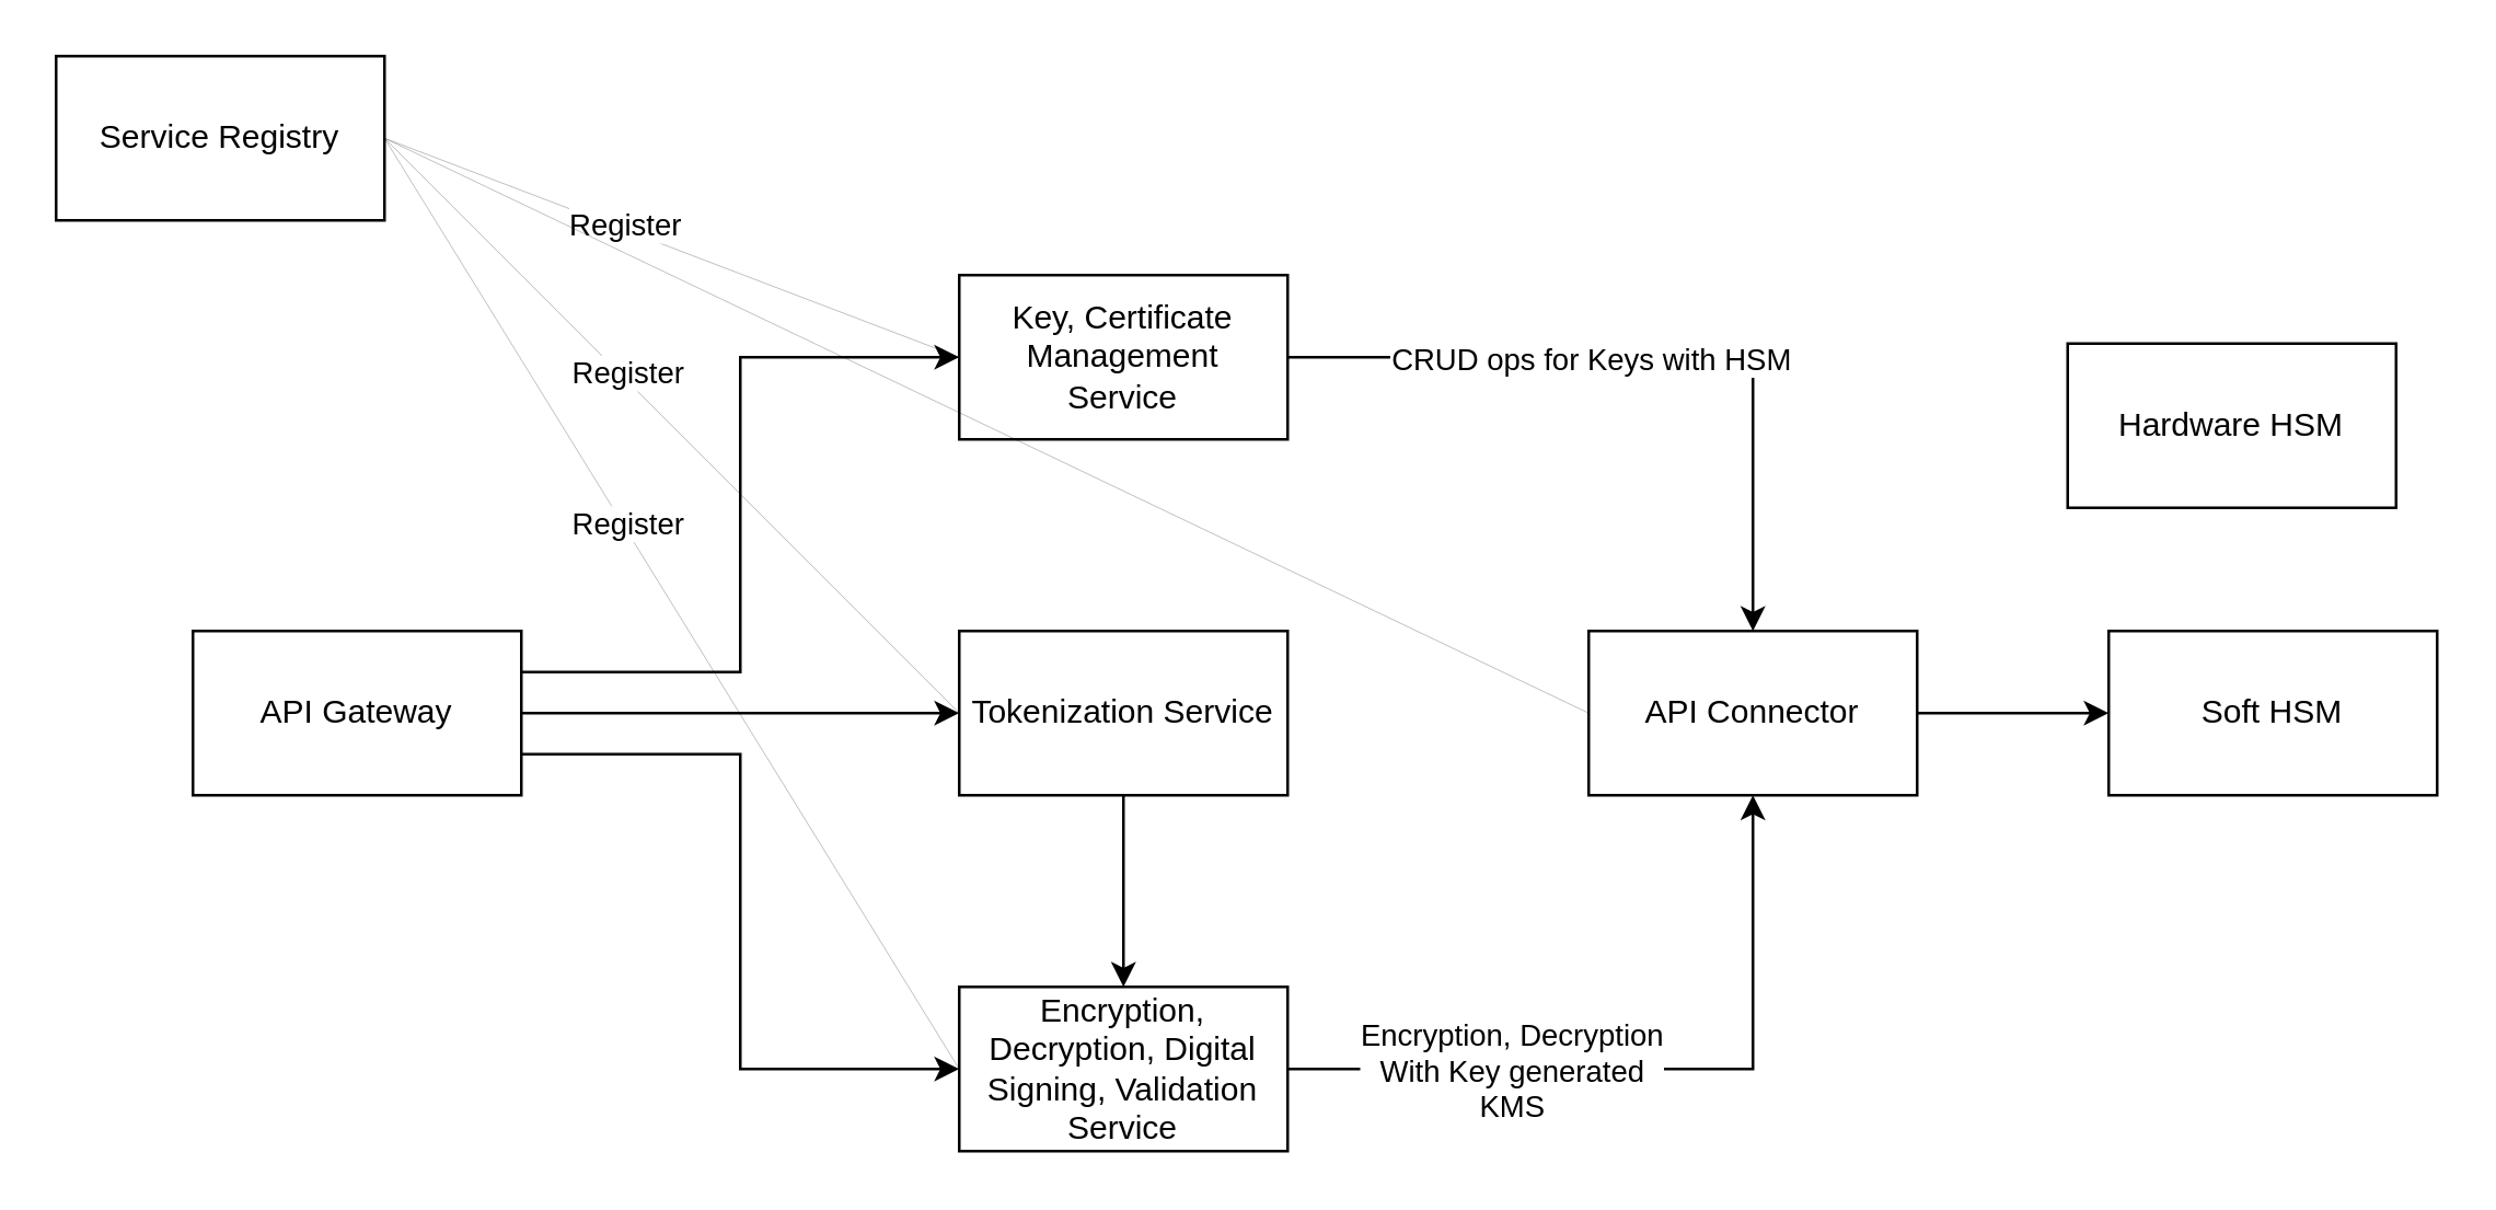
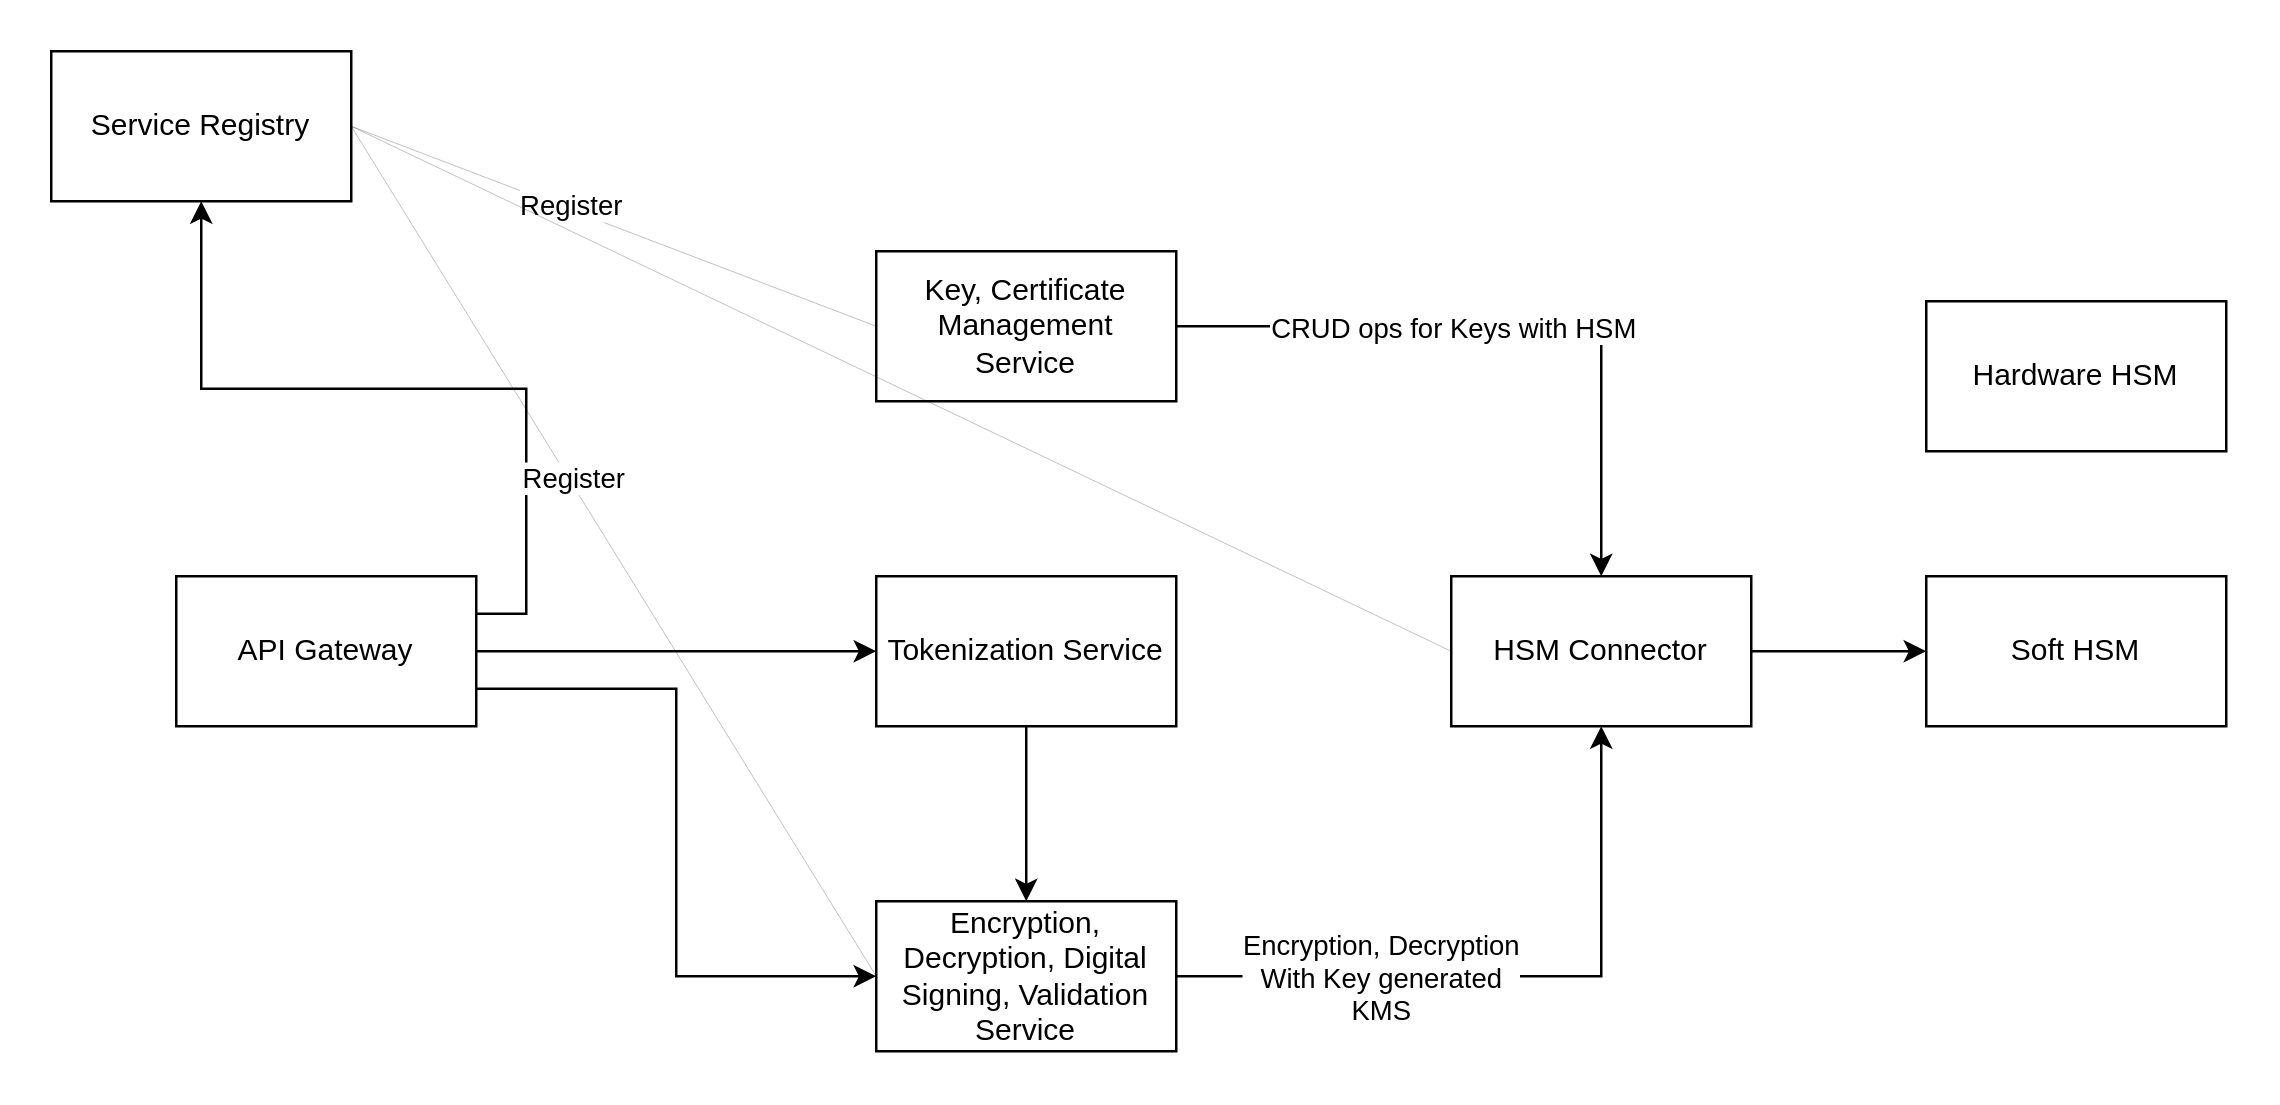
  <mxCell id="0" />
  <mxCell id="1" parent="0" />
  <mxCell id="2" style="edgeStyle=orthogonalEdgeStyle;rounded=0;orthogonalLoop=1;jettySize=auto;html=1;exitX=0.5;exitY=1;exitDx=0;exitDy=0;entryX=0.5;entryY=0;entryDx=0;entryDy=0;strokeWidth=1;" edge="1" parent="1" source="3" target="10"><mxGeometry relative="1" as="geometry" /></mxCell>
  <mxCell id="3" value="Tokenization Service" style="rounded=0;whiteSpace=wrap;html=1;" vertex="1" parent="1"><mxGeometry x="350" y="230" width="120" height="60" as="geometry" /></mxCell>
- <mxCell id="4" style="edgeStyle=orthogonalEdgeStyle;rounded=0;orthogonalLoop=1;jettySize=auto;html=1;exitX=1;exitY=0.25;exitDx=0;exitDy=0;entryX=0;entryY=0.5;entryDx=0;entryDy=0;" edge="1" parent="1" source="7" target="13"><mxGeometry relative="1" as="geometry" /></mxCell>
+ <mxCell id="4" style="edgeStyle=orthogonalEdgeStyle;rounded=0;orthogonalLoop=1;jettySize=auto;html=1;exitX=1;exitY=0.25;exitDx=0;exitDy=0;" edge="1" parent="1" source="7" target="15"><mxGeometry relative="1" as="geometry" /></mxCell>
  <mxCell id="5" style="edgeStyle=orthogonalEdgeStyle;rounded=0;orthogonalLoop=1;jettySize=auto;html=1;exitX=1;exitY=0.5;exitDx=0;exitDy=0;entryX=0;entryY=0.5;entryDx=0;entryDy=0;" edge="1" parent="1" source="7" target="3"><mxGeometry relative="1" as="geometry" /></mxCell>
  <mxCell id="6" style="edgeStyle=orthogonalEdgeStyle;rounded=0;orthogonalLoop=1;jettySize=auto;html=1;exitX=1;exitY=0.75;exitDx=0;exitDy=0;entryX=0;entryY=0.5;entryDx=0;entryDy=0;" edge="1" parent="1" source="7" target="10"><mxGeometry relative="1" as="geometry" /></mxCell>
  <mxCell id="7" value="API Gateway" style="rounded=0;whiteSpace=wrap;html=1;" vertex="1" parent="1"><mxGeometry x="70" y="230" width="120" height="60" as="geometry" /></mxCell>
  <mxCell id="8" style="edgeStyle=orthogonalEdgeStyle;rounded=0;orthogonalLoop=1;jettySize=auto;html=1;exitX=1;exitY=0.5;exitDx=0;exitDy=0;entryX=0.5;entryY=1;entryDx=0;entryDy=0;strokeWidth=1;" edge="1" parent="1" source="10" target="23"><mxGeometry relative="1" as="geometry" /></mxCell>
  <mxCell id="9" value="Encryption, Decryption&lt;br&gt;With Key generated&lt;br&gt;KMS" style="edgeLabel;html=1;align=center;verticalAlign=middle;resizable=0;points=[];" vertex="1" connectable="0" parent="8"><mxGeometry x="-0.763" y="-3" relative="1" as="geometry"><mxPoint x="49" y="-3" as="offset" /></mxGeometry></mxCell>
  <mxCell id="10" value="Encryption, Decryption, Digital Signing, Validation Service" style="rounded=0;whiteSpace=wrap;html=1;" vertex="1" parent="1"><mxGeometry x="350" y="360" width="120" height="60" as="geometry" /></mxCell>
  <mxCell id="11" style="edgeStyle=orthogonalEdgeStyle;rounded=0;orthogonalLoop=1;jettySize=auto;html=1;exitX=1;exitY=0.5;exitDx=0;exitDy=0;entryX=0.5;entryY=0;entryDx=0;entryDy=0;strokeWidth=1;" edge="1" parent="1" source="13" target="23"><mxGeometry relative="1" as="geometry" /></mxCell>
  <mxCell id="12" value="CRUD ops for Keys with HSM" style="edgeLabel;html=1;align=center;verticalAlign=middle;resizable=0;points=[];" vertex="1" connectable="0" parent="11"><mxGeometry x="-0.538" relative="1" as="geometry"><mxPoint x="48" as="offset" /></mxGeometry></mxCell>
  <mxCell id="13" value="Key, Certificate Management&lt;br&gt;Service" style="rounded=0;whiteSpace=wrap;html=1;" vertex="1" parent="1"><mxGeometry x="350" y="100" width="120" height="60" as="geometry" /></mxCell>
  <mxCell id="14" value="Soft HSM" style="rounded=0;whiteSpace=wrap;html=1;" vertex="1" parent="1"><mxGeometry x="770" y="230" width="120" height="60" as="geometry" /></mxCell>
  <mxCell id="15" value="Service Registry" style="rounded=0;whiteSpace=wrap;html=1;" vertex="1" parent="1"><mxGeometry x="20" y="20" width="120" height="60" as="geometry" /></mxCell>
  <mxCell id="16" value="" style="endArrow=none;dashed=1;html=1;dashPattern=1 3;strokeWidth=0;rounded=0;exitX=1;exitY=0.5;exitDx=0;exitDy=0;entryX=0;entryY=0.5;entryDx=0;entryDy=0;" edge="1" parent="1" source="15" target="10"><mxGeometry width="50" height="50" relative="1" as="geometry"><mxPoint x="140" y="170" as="sourcePoint" /><mxPoint x="390" y="180" as="targetPoint" /></mxGeometry></mxCell>
  <mxCell id="17" value="Register" style="edgeLabel;html=1;align=center;verticalAlign=middle;resizable=0;points=[];" vertex="1" connectable="0" parent="16"><mxGeometry x="-0.171" y="2" relative="1" as="geometry"><mxPoint as="offset" /></mxGeometry></mxCell>
- <mxCell id="18" value="" style="endArrow=none;dashed=1;html=1;dashPattern=1 3;strokeWidth=0;rounded=0;exitX=1;exitY=0.5;exitDx=0;exitDy=0;entryX=0;entryY=0.5;entryDx=0;entryDy=0;" edge="1" parent="1" source="15" target="3"><mxGeometry width="50" height="50" relative="1" as="geometry"><mxPoint x="200" y="70" as="sourcePoint" /><mxPoint x="360" y="140" as="targetPoint" /></mxGeometry></mxCell>
- <mxCell id="19" value="Register" style="edgeLabel;html=1;align=center;verticalAlign=middle;resizable=0;points=[];" vertex="1" connectable="0" parent="18"><mxGeometry x="-0.171" y="2" relative="1" as="geometry"><mxPoint as="offset" /></mxGeometry></mxCell>
  <mxCell id="20" value="" style="endArrow=none;dashed=1;html=1;dashPattern=1 3;strokeWidth=0;rounded=0;exitX=1;exitY=0.5;exitDx=0;exitDy=0;entryX=0;entryY=0.5;entryDx=0;entryDy=0;" edge="1" parent="1" source="15" target="13"><mxGeometry width="50" height="50" relative="1" as="geometry"><mxPoint x="200" y="70" as="sourcePoint" /><mxPoint x="360" y="270" as="targetPoint" /></mxGeometry></mxCell>
  <mxCell id="21" value="Register" style="edgeLabel;html=1;align=center;verticalAlign=middle;resizable=0;points=[];" vertex="1" connectable="0" parent="20"><mxGeometry x="-0.171" y="2" relative="1" as="geometry"><mxPoint as="offset" /></mxGeometry></mxCell>
  <mxCell id="22" style="edgeStyle=orthogonalEdgeStyle;rounded=0;orthogonalLoop=1;jettySize=auto;html=1;exitX=1;exitY=0.5;exitDx=0;exitDy=0;strokeWidth=1;" edge="1" parent="1" source="23"><mxGeometry relative="1" as="geometry"><mxPoint x="770" y="260" as="targetPoint" /></mxGeometry></mxCell>
- <mxCell id="23" value="API Connector" style="rounded=0;whiteSpace=wrap;html=1;" vertex="1" parent="1"><mxGeometry x="580" y="230" width="120" height="60" as="geometry" /></mxCell>
- <mxCell id="24" value="Hardware HSM" style="rounded=0;whiteSpace=wrap;html=1;" vertex="1" parent="1"><mxGeometry x="755" y="125" width="120" height="60" as="geometry" /></mxCell>
+ <mxCell id="23" value="HSM Connector" style="rounded=0;whiteSpace=wrap;html=1;" vertex="1" parent="1"><mxGeometry x="580" y="230" width="120" height="60" as="geometry" /></mxCell>
+ <mxCell id="24" value="Hardware HSM" style="rounded=0;whiteSpace=wrap;html=1;" vertex="1" parent="1"><mxGeometry x="770" y="120" width="120" height="60" as="geometry" /></mxCell>
  <mxCell id="25" value="" style="endArrow=none;dashed=1;html=1;dashPattern=1 3;strokeWidth=0;rounded=0;entryX=0;entryY=0.5;entryDx=0;entryDy=0;exitX=1;exitY=0.5;exitDx=0;exitDy=0;" edge="1" parent="1" source="15" target="23"><mxGeometry width="50" height="50" relative="1" as="geometry"><mxPoint x="150" y="60" as="sourcePoint" /><mxPoint x="570" y="250" as="targetPoint" /></mxGeometry></mxCell>
